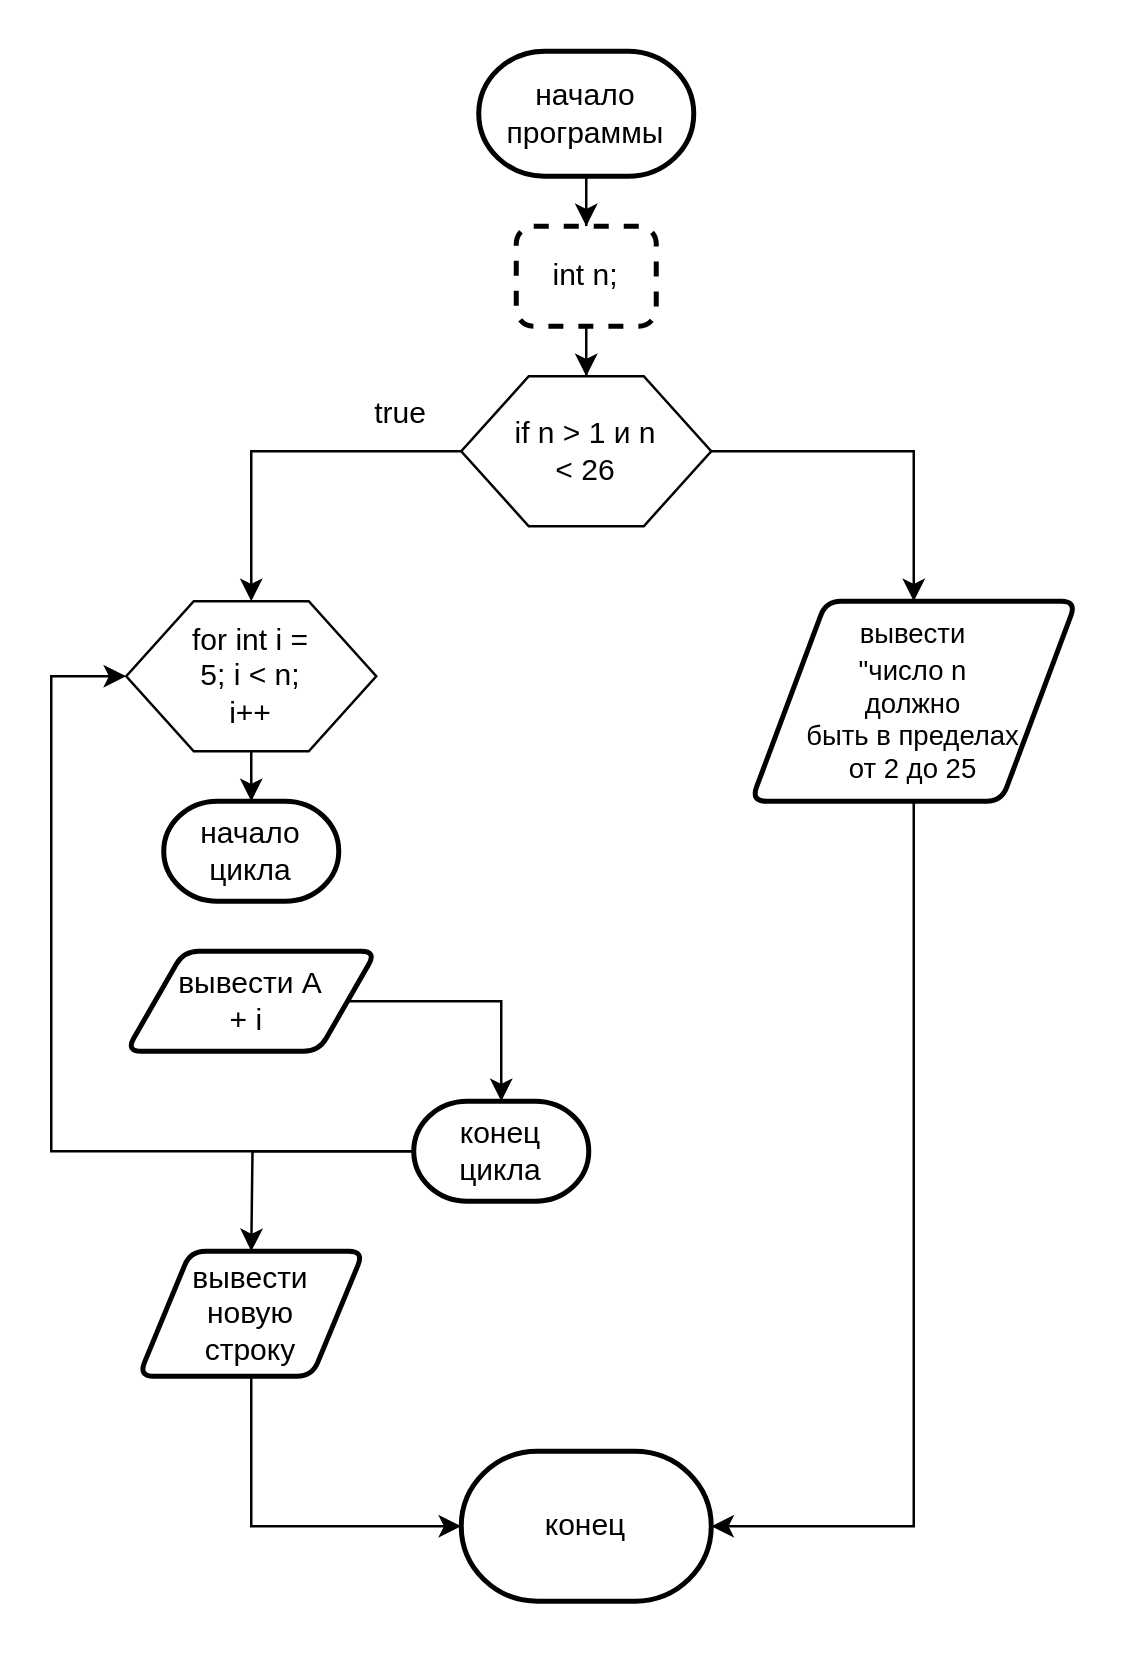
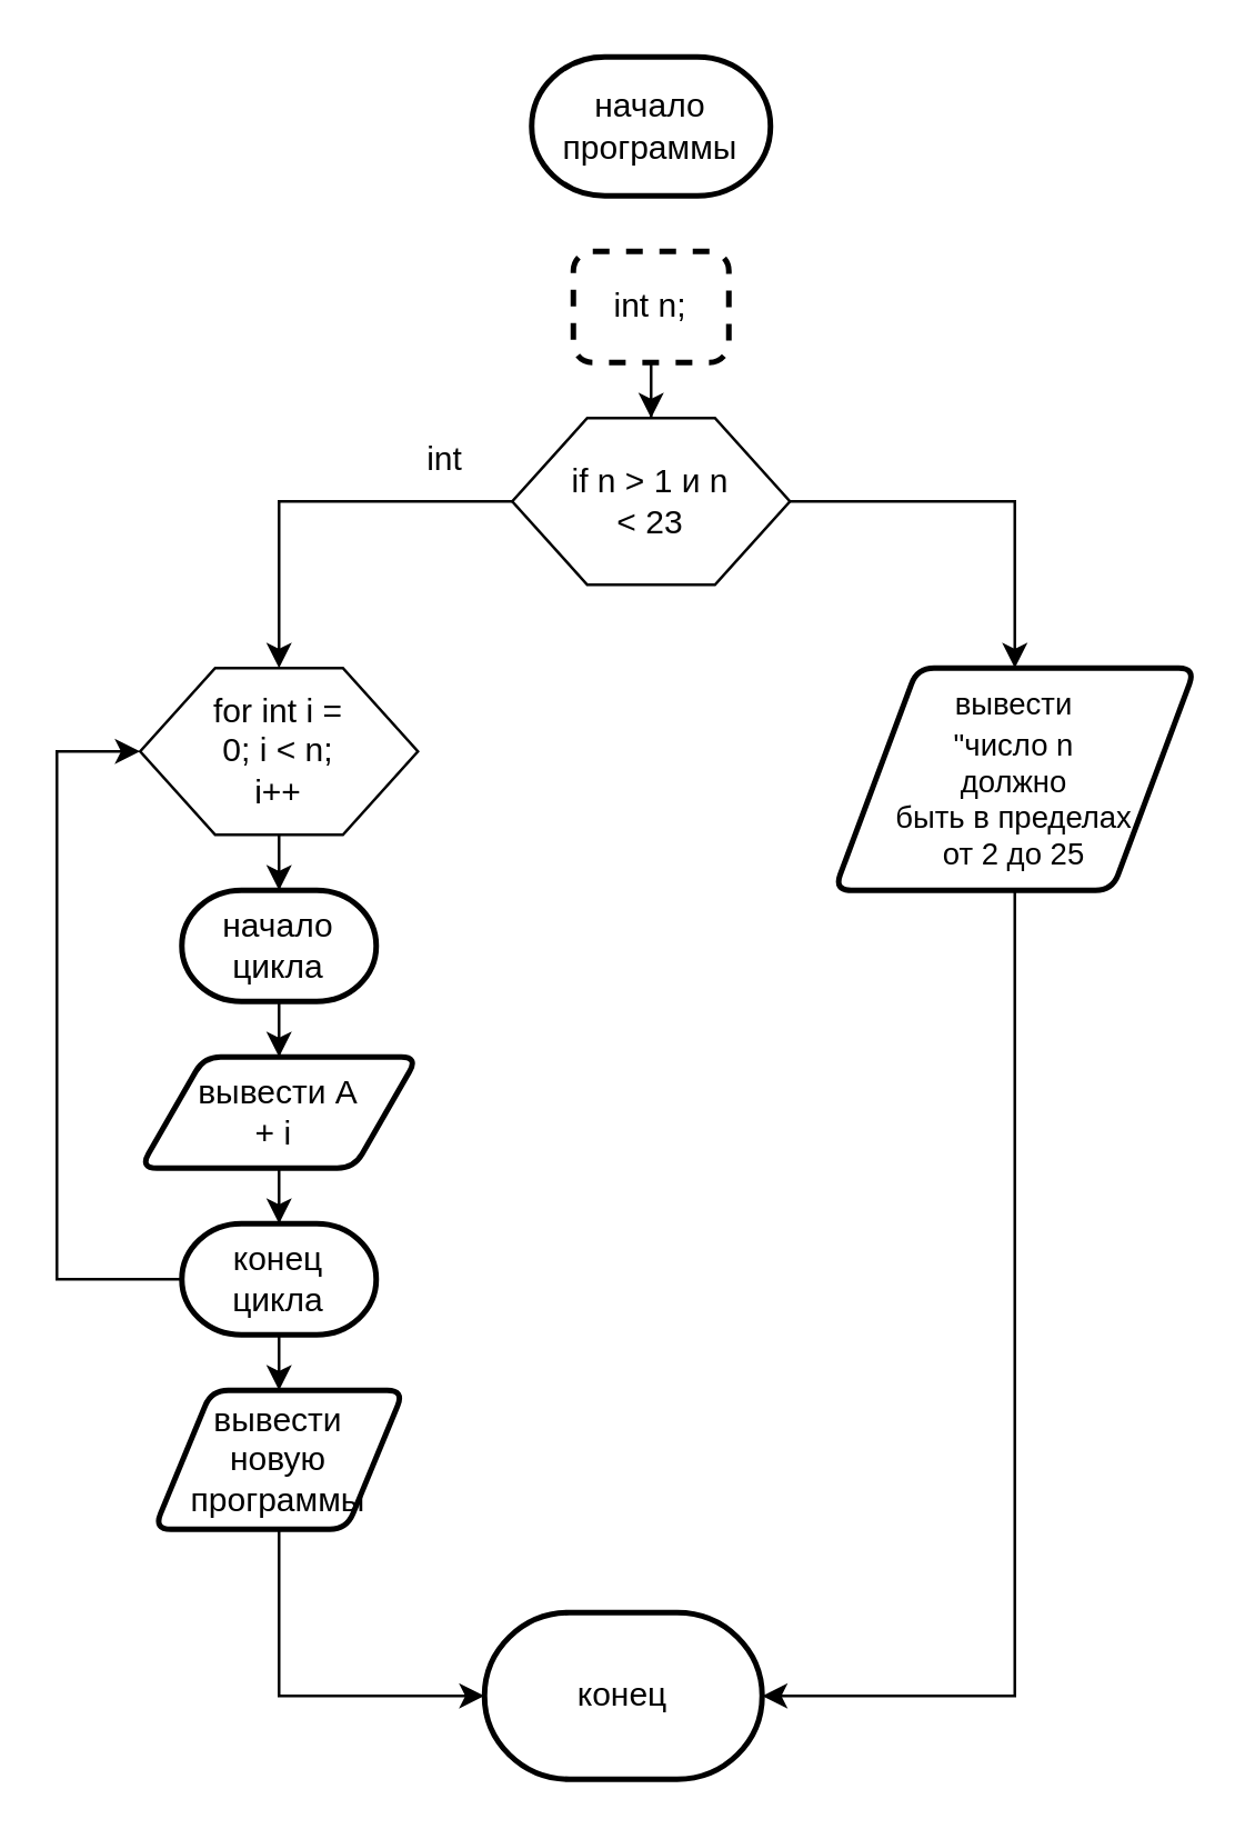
  <mxCell id="0" />
  <mxCell id="1" parent="0" />
- <mxCell id="2" style="edgeStyle=orthogonalEdgeStyle;rounded=0;orthogonalLoop=1;jettySize=auto;html=1;entryX=0.5;entryY=0;entryDx=0;entryDy=0;" edge="1" parent="1" source="3" target="5"><mxGeometry relative="1" as="geometry" /></mxCell>
  <mxCell id="3" value="начало программы" style="strokeWidth=2;html=1;shape=mxgraph.flowchart.terminator;whiteSpace=wrap;" vertex="1" parent="1"><mxGeometry x="191" y="20" width="86" height="50" as="geometry" /></mxCell>
  <mxCell id="4" style="edgeStyle=orthogonalEdgeStyle;rounded=0;orthogonalLoop=1;jettySize=auto;html=1;" edge="1" parent="1" source="5" target="8"><mxGeometry relative="1" as="geometry"><mxPoint x="234" y="150" as="targetPoint" /></mxGeometry></mxCell>
  <mxCell id="5" value="int n;" style="rounded=1;whiteSpace=wrap;html=1;absoluteArcSize=1;arcSize=14;strokeWidth=2;dashed=1;" vertex="1" parent="1"><mxGeometry x="206" y="90" width="56" height="40" as="geometry" /></mxCell>
  <mxCell id="6" style="edgeStyle=orthogonalEdgeStyle;rounded=0;orthogonalLoop=1;jettySize=auto;html=1;entryX=0.5;entryY=0;entryDx=0;entryDy=0;" edge="1" parent="1" source="8" target="11"><mxGeometry relative="1" as="geometry" /></mxCell>
  <mxCell id="7" style="edgeStyle=orthogonalEdgeStyle;rounded=0;orthogonalLoop=1;jettySize=auto;html=1;" edge="1" parent="1" source="8" target="24"><mxGeometry relative="1" as="geometry" /></mxCell>
  <mxCell id="8" value="" style="verticalLabelPosition=bottom;verticalAlign=top;html=1;shape=hexagon;perimeter=hexagonPerimeter2;arcSize=6;size=0.27;" vertex="1" parent="1"><mxGeometry x="184" y="150" width="100" height="60" as="geometry" /></mxCell>
- <mxCell id="9" value="if n &amp;gt; 1 и n &amp;lt; 26" style="text;strokeColor=none;align=center;fillColor=none;html=1;verticalAlign=middle;whiteSpace=wrap;rounded=0;" vertex="1" parent="1"><mxGeometry x="204" y="165" width="60" height="30" as="geometry" /></mxCell>
+ <mxCell id="9" value="if n &amp;gt; 1 и n &amp;lt; 23" style="text;strokeColor=none;align=center;fillColor=none;html=1;verticalAlign=middle;whiteSpace=wrap;rounded=0;" vertex="1" parent="1"><mxGeometry x="204" y="165" width="60" height="30" as="geometry" /></mxCell>
  <mxCell id="10" style="edgeStyle=orthogonalEdgeStyle;rounded=0;orthogonalLoop=1;jettySize=auto;html=1;" edge="1" parent="1" source="11" target="15"><mxGeometry relative="1" as="geometry" /></mxCell>
  <mxCell id="11" value="" style="verticalLabelPosition=bottom;verticalAlign=top;html=1;shape=hexagon;perimeter=hexagonPerimeter2;arcSize=6;size=0.27;" vertex="1" parent="1"><mxGeometry x="50" y="240" width="100" height="60" as="geometry" /></mxCell>
- <mxCell id="12" value="true" style="text;strokeColor=none;align=center;fillColor=none;html=1;verticalAlign=middle;whiteSpace=wrap;rounded=0;" vertex="1" parent="1"><mxGeometry x="130" y="150" width="60" height="30" as="geometry" /></mxCell>
- <mxCell id="13" value="for int i = 5; i &amp;lt; n; i++" style="text;strokeColor=none;align=center;fillColor=none;html=1;verticalAlign=middle;whiteSpace=wrap;rounded=0;" vertex="1" parent="1"><mxGeometry x="70" y="255" width="60" height="30" as="geometry" /></mxCell>
+ <mxCell id="12" value="int" style="text;strokeColor=none;align=center;fillColor=none;html=1;verticalAlign=middle;whiteSpace=wrap;rounded=0;" vertex="1" parent="1"><mxGeometry x="130" y="150" width="60" height="30" as="geometry" /></mxCell>
+ <mxCell id="13" value="for int i = 0; i &amp;lt; n; i++" style="text;strokeColor=none;align=center;fillColor=none;html=1;verticalAlign=middle;whiteSpace=wrap;rounded=0;" vertex="1" parent="1"><mxGeometry x="70" y="255" width="60" height="30" as="geometry" /></mxCell>
+ <mxCell id="14" style="edgeStyle=orthogonalEdgeStyle;rounded=0;orthogonalLoop=1;jettySize=auto;html=1;" edge="1" parent="1" source="15" target="16"><mxGeometry relative="1" as="geometry" /></mxCell>
  <mxCell id="15" value="начало цикла" style="strokeWidth=2;html=1;shape=mxgraph.flowchart.terminator;whiteSpace=wrap;" vertex="1" parent="1"><mxGeometry x="65" y="320" width="70" height="40" as="geometry" /></mxCell>
  <mxCell id="16" value="вывести A&lt;br&gt;+ i&amp;nbsp;" style="shape=parallelogram;html=1;strokeWidth=2;perimeter=parallelogramPerimeter;whiteSpace=wrap;rounded=1;arcSize=12;size=0.23;" vertex="1" parent="1"><mxGeometry x="50" y="380" width="100" height="40" as="geometry" /></mxCell>
  <mxCell id="17" style="edgeStyle=orthogonalEdgeStyle;rounded=0;orthogonalLoop=1;jettySize=auto;html=1;" edge="1" parent="1" source="19" target="11"><mxGeometry relative="1" as="geometry"><Array as="points"><mxPoint x="20" y="460" /><mxPoint x="20" y="270" /></Array></mxGeometry></mxCell>
  <mxCell id="18" style="edgeStyle=orthogonalEdgeStyle;rounded=0;orthogonalLoop=1;jettySize=auto;html=1;" edge="1" parent="1" source="19"><mxGeometry relative="1" as="geometry"><mxPoint x="100" y="500" as="targetPoint" /></mxGeometry></mxCell>
- <mxCell id="19" value="конец цикла" style="strokeWidth=2;html=1;shape=mxgraph.flowchart.terminator;whiteSpace=wrap;" vertex="1" parent="1"><mxGeometry x="165" y="440" width="70" height="40" as="geometry" /></mxCell>
+ <mxCell id="19" value="конец цикла" style="strokeWidth=2;html=1;shape=mxgraph.flowchart.terminator;whiteSpace=wrap;" vertex="1" parent="1"><mxGeometry x="65" y="440" width="70" height="40" as="geometry" /></mxCell>
  <mxCell id="20" style="edgeStyle=orthogonalEdgeStyle;rounded=0;orthogonalLoop=1;jettySize=auto;html=1;entryX=0.5;entryY=0;entryDx=0;entryDy=0;entryPerimeter=0;" edge="1" parent="1" source="16" target="19"><mxGeometry relative="1" as="geometry" /></mxCell>
  <mxCell id="21" style="edgeStyle=orthogonalEdgeStyle;rounded=0;orthogonalLoop=1;jettySize=auto;html=1;" edge="1" parent="1" source="22" target="25"><mxGeometry relative="1" as="geometry"><Array as="points"><mxPoint x="100" y="610" /></Array></mxGeometry></mxCell>
- <mxCell id="22" value="вывести&lt;div&gt;новую&lt;/div&gt;&lt;div&gt;строку&lt;/div&gt;" style="shape=parallelogram;html=1;strokeWidth=2;perimeter=parallelogramPerimeter;whiteSpace=wrap;rounded=1;arcSize=12;size=0.23;" vertex="1" parent="1"><mxGeometry x="55" y="500" width="90" height="50" as="geometry" /></mxCell>
+ <mxCell id="22" value="вывести&lt;div&gt;новую&lt;/div&gt;&lt;div&gt;программы&lt;/div&gt;" style="shape=parallelogram;html=1;strokeWidth=2;perimeter=parallelogramPerimeter;whiteSpace=wrap;rounded=1;arcSize=12;size=0.23;" vertex="1" parent="1"><mxGeometry x="55" y="500" width="90" height="50" as="geometry" /></mxCell>
  <mxCell id="23" style="edgeStyle=orthogonalEdgeStyle;rounded=0;orthogonalLoop=1;jettySize=auto;html=1;" edge="1" parent="1" source="24" target="25"><mxGeometry relative="1" as="geometry"><Array as="points"><mxPoint x="365" y="610" /></Array></mxGeometry></mxCell>
  <mxCell id="24" value="&lt;font style=&quot;font-size: 11px;&quot;&gt;вывести&lt;br&gt;&quot;число n&lt;/font&gt;&lt;div style=&quot;font-size: 11px;&quot;&gt;&lt;font style=&quot;font-size: 11px;&quot;&gt;должно&lt;/font&gt;&lt;/div&gt;&lt;div style=&quot;font-size: 11px;&quot;&gt;&lt;font style=&quot;font-size: 11px;&quot;&gt;быть в пределах&lt;/font&gt;&lt;/div&gt;&lt;div style=&quot;font-size: 11px;&quot;&gt;&lt;font style=&quot;font-size: 11px;&quot;&gt;от 2 до 25&lt;/font&gt;&lt;/div&gt;" style="shape=parallelogram;html=1;strokeWidth=2;perimeter=parallelogramPerimeter;whiteSpace=wrap;rounded=1;arcSize=12;size=0.23;" vertex="1" parent="1"><mxGeometry x="300" y="240" width="130" height="80" as="geometry" /></mxCell>
- <mxCell id="25" value="конец" style="strokeWidth=2;html=1;shape=mxgraph.flowchart.terminator;whiteSpace=wrap;" vertex="1" parent="1"><mxGeometry x="184" y="580" width="100" height="60" as="geometry" /></mxCell>
+ <mxCell id="25" value="конец" style="strokeWidth=2;html=1;shape=mxgraph.flowchart.terminator;whiteSpace=wrap;" vertex="1" parent="1"><mxGeometry x="174" y="580" width="100" height="60" as="geometry" /></mxCell>
